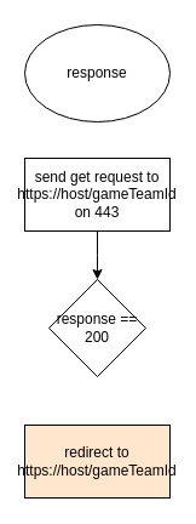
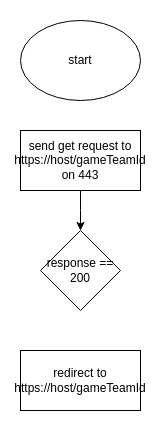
  <mxCell id="0" />
  <mxCell id="1" parent="0" />
- <mxCell id="2" value="response" style="ellipse;whiteSpace=wrap;html=1;" vertex="1" parent="1"><mxGeometry x="20" y="20" width="120" height="80" as="geometry" /></mxCell>
+ <mxCell id="2" value="start" style="ellipse;whiteSpace=wrap;html=1;" vertex="1" parent="1"><mxGeometry x="20" y="20" width="120" height="80" as="geometry" /></mxCell>
  <mxCell id="3" style="edgeStyle=orthogonalEdgeStyle;rounded=0;orthogonalLoop=1;jettySize=auto;html=1;" edge="1" parent="1" source="4"><mxGeometry relative="1" as="geometry"><mxPoint x="80" y="230" as="targetPoint" /></mxGeometry></mxCell>
  <mxCell id="4" value="send get request to https://host/gameTeamId on 443" style="rounded=0;whiteSpace=wrap;html=1;" vertex="1" parent="1"><mxGeometry x="20" y="130" width="120" height="60" as="geometry" /></mxCell>
  <mxCell id="5" value="response == 200" style="rhombus;whiteSpace=wrap;html=1;" vertex="1" parent="1"><mxGeometry x="40" y="230" width="80" height="80" as="geometry" /></mxCell>
- <mxCell id="6" value="redirect to https://host/gameTeamId" style="rounded=0;whiteSpace=wrap;html=1;fillColor=#ffe6cc;" vertex="1" parent="1"><mxGeometry x="20" y="350" width="120" height="60" as="geometry" /></mxCell>
+ <mxCell id="6" value="redirect to https://host/gameTeamId" style="rounded=0;whiteSpace=wrap;html=1;" vertex="1" parent="1"><mxGeometry x="20" y="350" width="120" height="60" as="geometry" /></mxCell>
